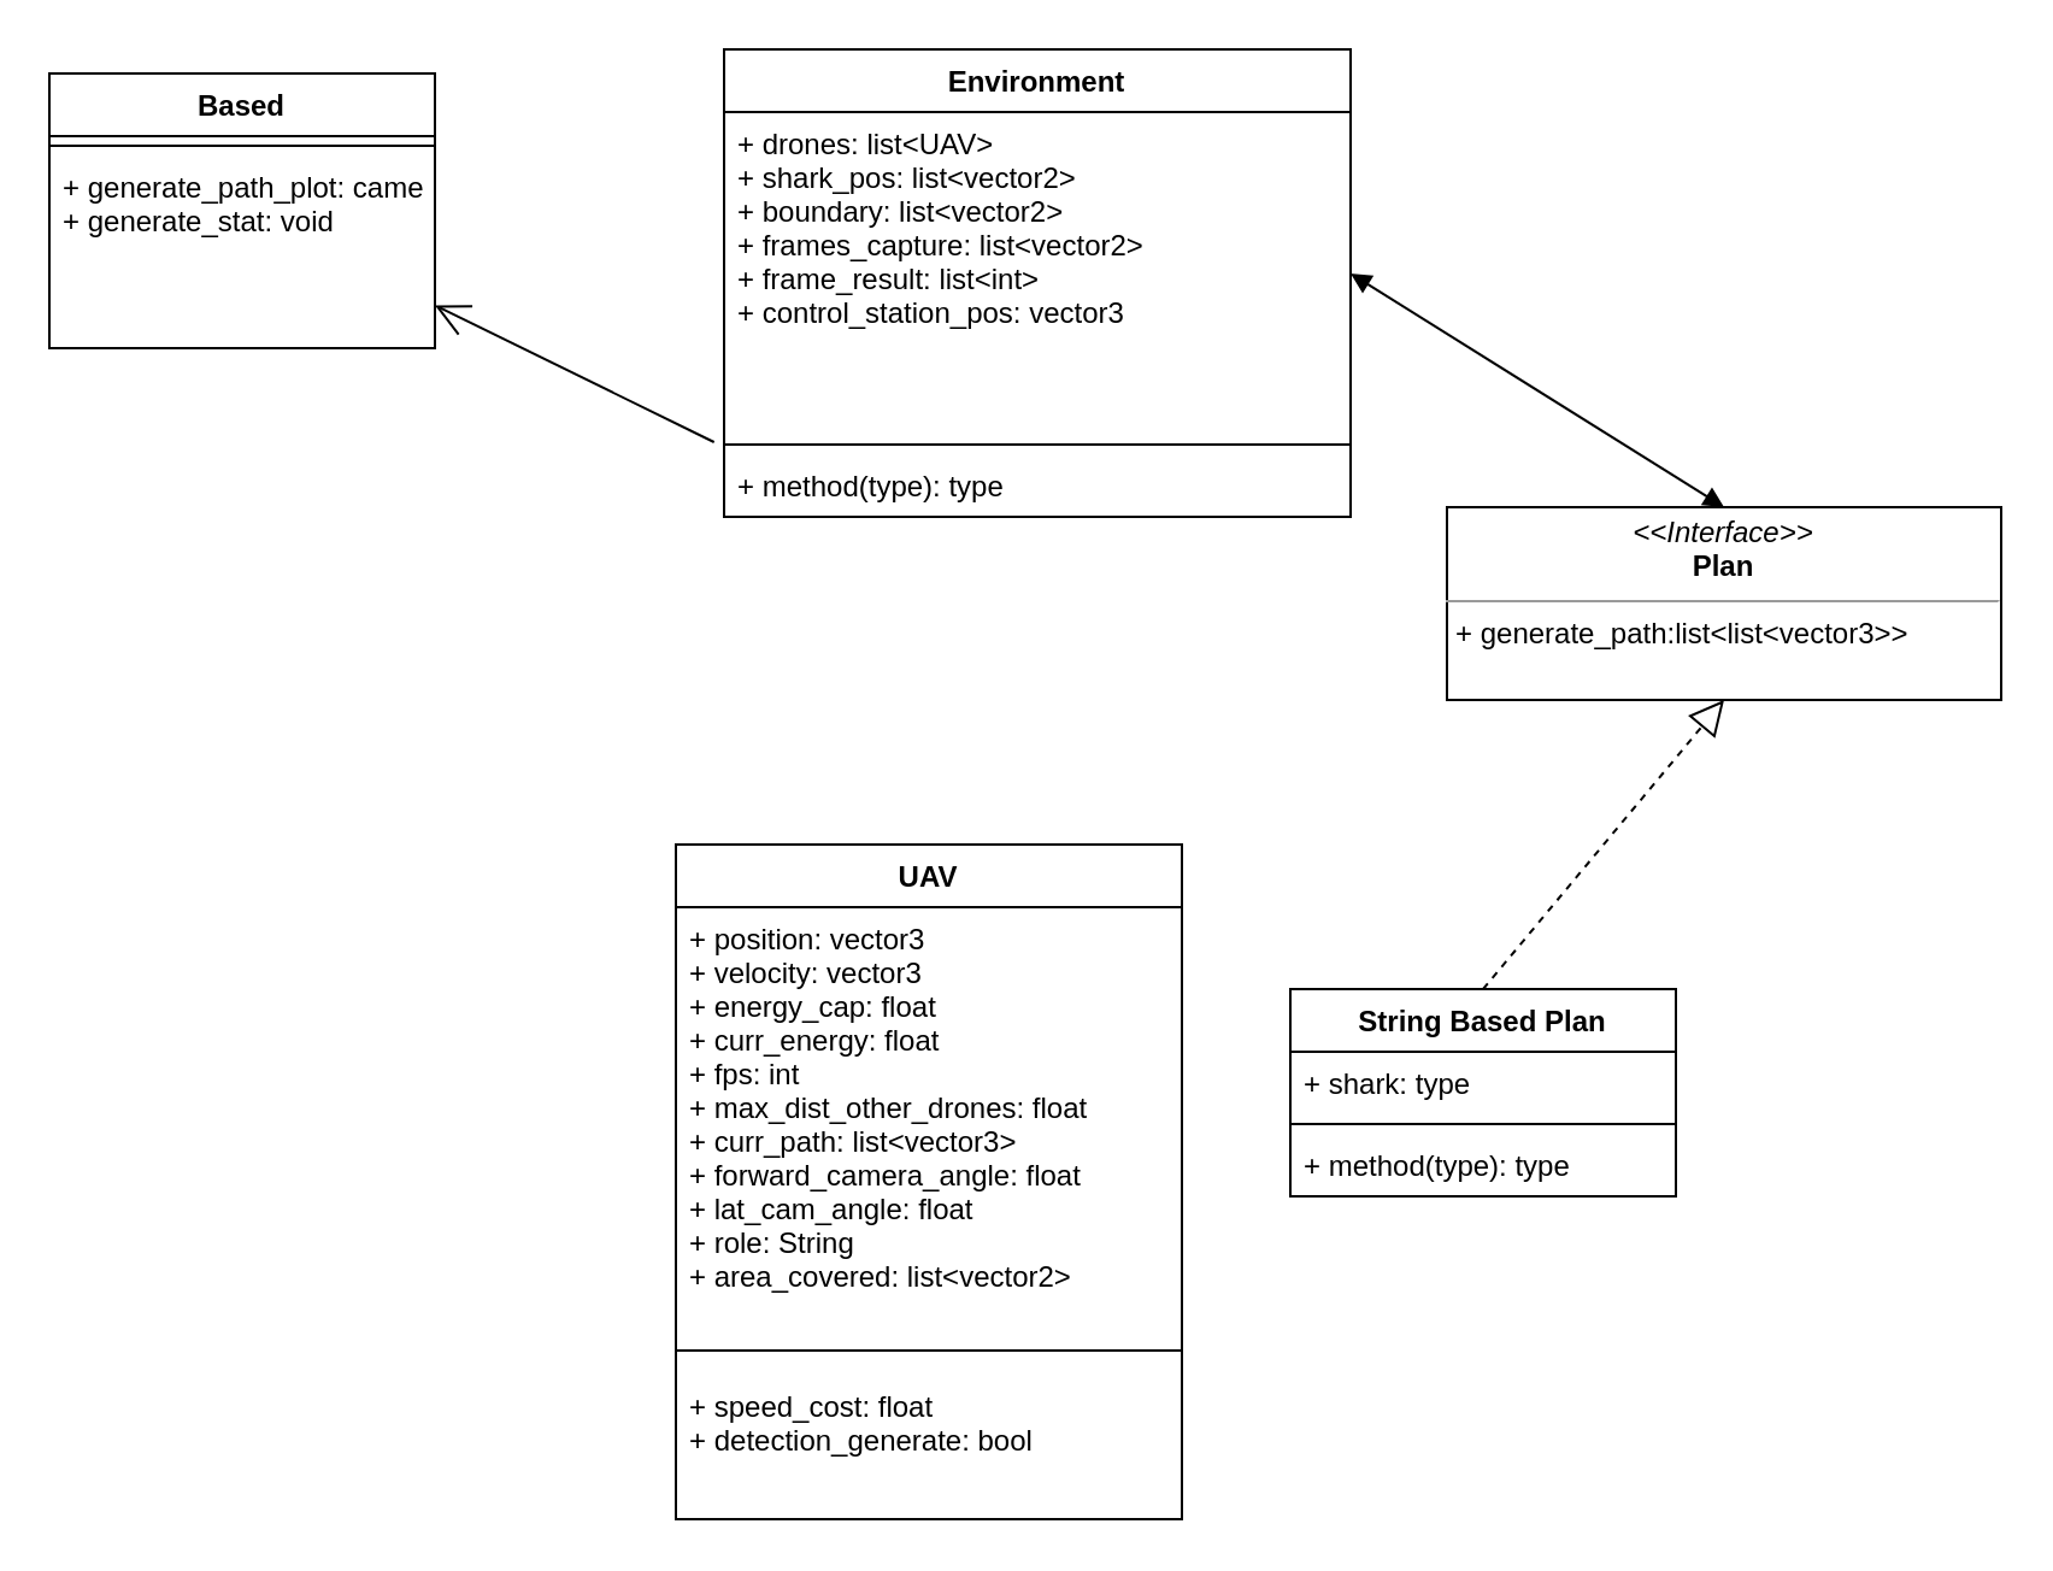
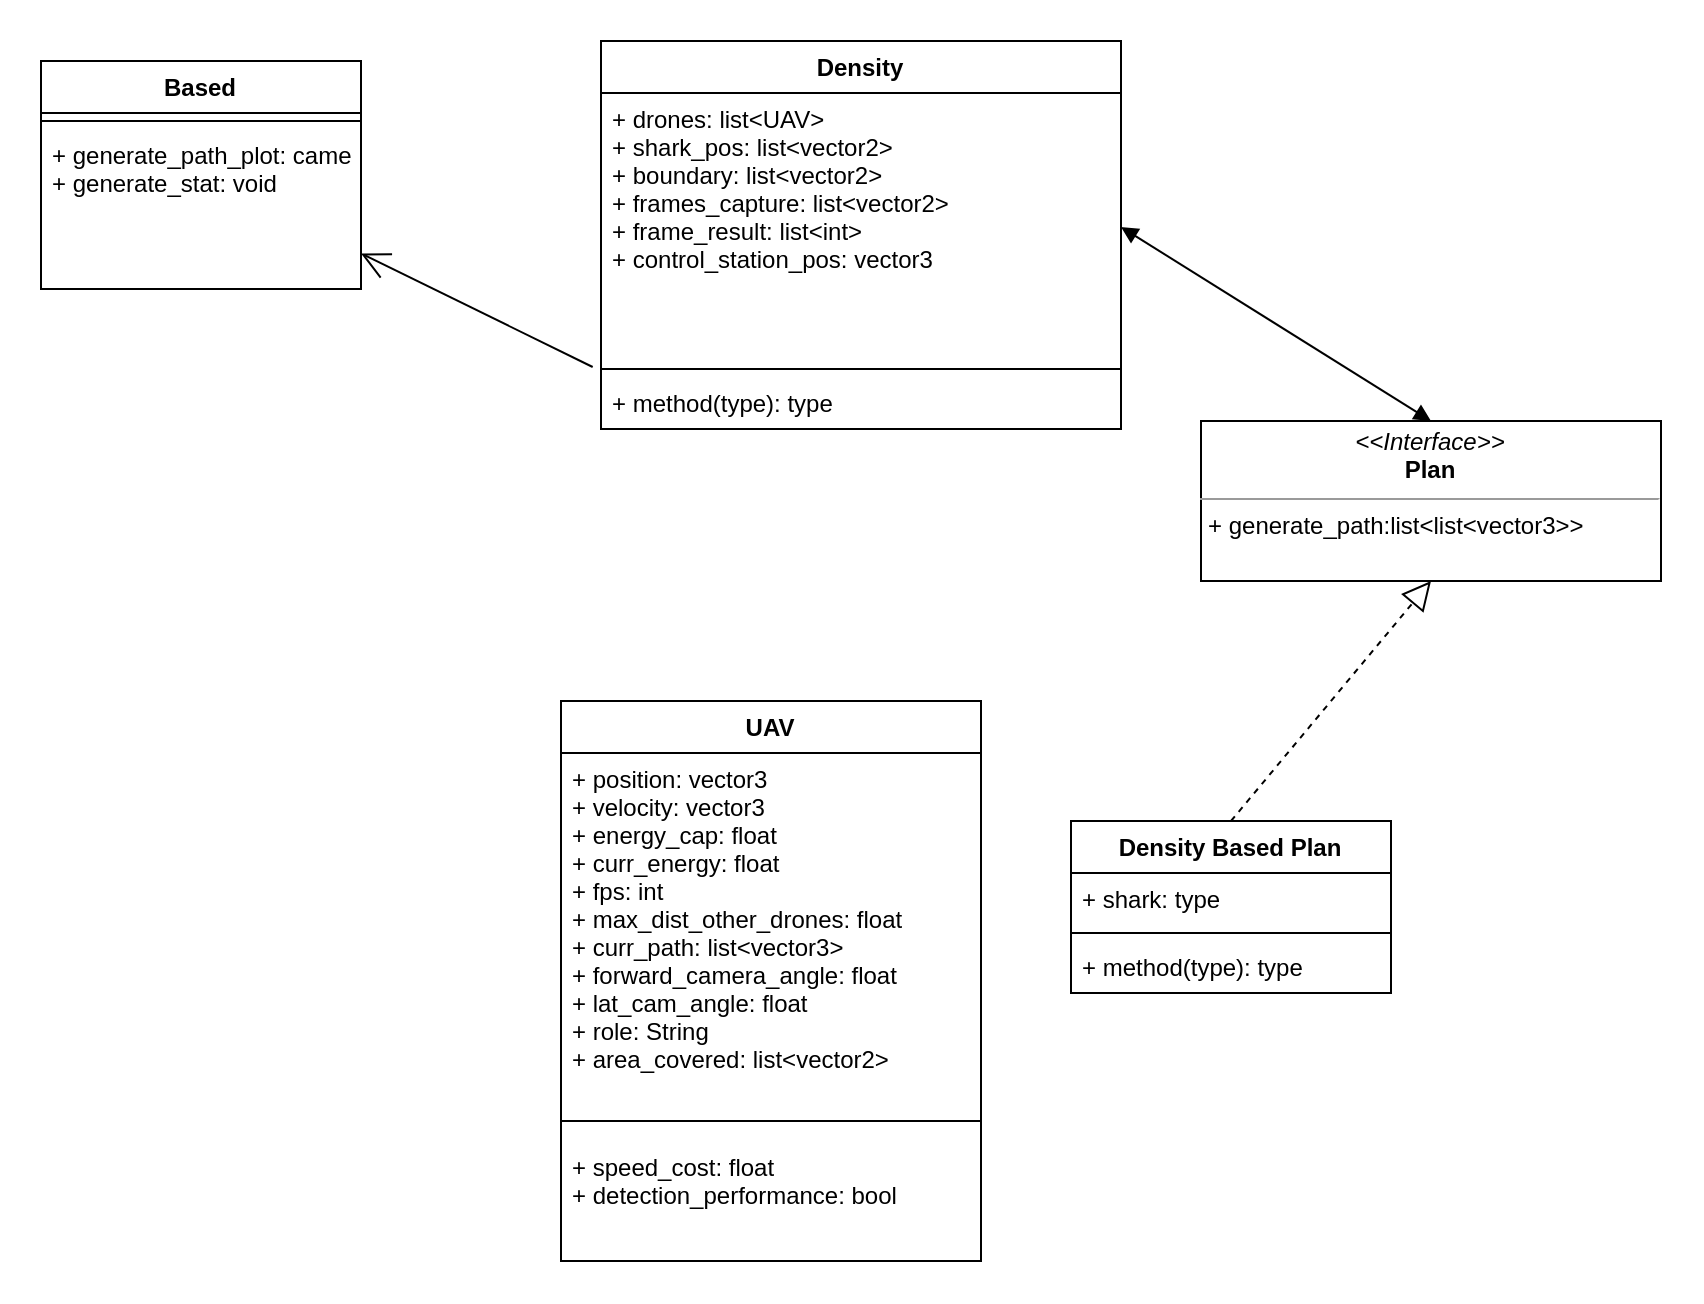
  <mxCell id="0" />
  <mxCell id="1" parent="0" />
- <mxCell id="2" value="Environment" style="swimlane;fontStyle=1;align=center;verticalAlign=top;childLayout=stackLayout;horizontal=1;startSize=26;horizontalStack=0;resizeParent=1;resizeParentMax=0;resizeLast=0;collapsible=1;marginBottom=0;" vertex="1" parent="1"><mxGeometry x="300" y="20" width="260" height="194" as="geometry" /></mxCell>
+ <mxCell id="2" value="Density" style="swimlane;fontStyle=1;align=center;verticalAlign=top;childLayout=stackLayout;horizontal=1;startSize=26;horizontalStack=0;resizeParent=1;resizeParentMax=0;resizeLast=0;collapsible=1;marginBottom=0;" vertex="1" parent="1"><mxGeometry x="300" y="20" width="260" height="194" as="geometry" /></mxCell>
  <mxCell id="3" value="+ drones: list&lt;UAV&gt;&#10;+ shark_pos: list&lt;vector2&gt;&#10;+ boundary: list&lt;vector2&gt;&#10;+ frames_capture: list&lt;vector2&gt;&#10;+ frame_result: list&lt;int&gt;&#10;+ control_station_pos: vector3" style="text;strokeColor=none;fillColor=none;align=left;verticalAlign=top;spacingLeft=4;spacingRight=4;overflow=hidden;rotatable=0;points=[[0,0.5],[1,0.5]];portConstraint=eastwest;" vertex="1" parent="2"><mxGeometry y="26" width="260" height="134" as="geometry" /></mxCell>
  <mxCell id="4" value="" style="line;strokeWidth=1;fillColor=none;align=left;verticalAlign=middle;spacingTop=-1;spacingLeft=3;spacingRight=3;rotatable=0;labelPosition=right;points=[];portConstraint=eastwest;" vertex="1" parent="2"><mxGeometry y="160" width="260" height="8" as="geometry" /></mxCell>
  <mxCell id="5" value="+ method(type): type" style="text;strokeColor=none;fillColor=none;align=left;verticalAlign=top;spacingLeft=4;spacingRight=4;overflow=hidden;rotatable=0;points=[[0,0.5],[1,0.5]];portConstraint=eastwest;" vertex="1" parent="2"><mxGeometry y="168" width="260" height="26" as="geometry" /></mxCell>
  <mxCell id="6" value="UAV" style="swimlane;fontStyle=1;align=center;verticalAlign=top;childLayout=stackLayout;horizontal=1;startSize=26;horizontalStack=0;resizeParent=1;resizeParentMax=0;resizeLast=0;collapsible=1;marginBottom=0;" vertex="1" parent="1"><mxGeometry x="280" y="350" width="210" height="280" as="geometry" /></mxCell>
  <mxCell id="7" value="+ position: vector3&#10;+ velocity: vector3&#10;+ energy_cap: float&#10;+ curr_energy: float&#10;+ fps: int&#10;+ max_dist_other_drones: float&#10;+ curr_path: list&lt;vector3&gt;&#10;+ forward_camera_angle: float&#10;+ lat_cam_angle: float&#10;+ role: String&#10;+ area_covered: list&lt;vector2&gt;" style="text;strokeColor=none;fillColor=none;align=left;verticalAlign=top;spacingLeft=4;spacingRight=4;overflow=hidden;rotatable=0;points=[[0,0.5],[1,0.5]];portConstraint=eastwest;" vertex="1" parent="6"><mxGeometry y="26" width="210" height="174" as="geometry" /></mxCell>
  <mxCell id="8" value="" style="line;strokeWidth=1;fillColor=none;align=left;verticalAlign=middle;spacingTop=-1;spacingLeft=3;spacingRight=3;rotatable=0;labelPosition=right;points=[];portConstraint=eastwest;" vertex="1" parent="6"><mxGeometry y="200" width="210" height="20" as="geometry" /></mxCell>
- <mxCell id="9" value="+ speed_cost: float&#10;+ detection_generate: bool&#10;" style="text;strokeColor=none;fillColor=none;align=left;verticalAlign=top;spacingLeft=4;spacingRight=4;overflow=hidden;rotatable=0;points=[[0,0.5],[1,0.5]];portConstraint=eastwest;" vertex="1" parent="6"><mxGeometry y="220" width="210" height="60" as="geometry" /></mxCell>
+ <mxCell id="9" value="+ speed_cost: float&#10;+ detection_performance: bool&#10;" style="text;strokeColor=none;fillColor=none;align=left;verticalAlign=top;spacingLeft=4;spacingRight=4;overflow=hidden;rotatable=0;points=[[0,0.5],[1,0.5]];portConstraint=eastwest;" vertex="1" parent="6"><mxGeometry y="220" width="210" height="60" as="geometry" /></mxCell>
  <mxCell id="10" value="Based" style="swimlane;fontStyle=1;align=center;verticalAlign=top;childLayout=stackLayout;horizontal=1;startSize=26;horizontalStack=0;resizeParent=1;resizeParentMax=0;resizeLast=0;collapsible=1;marginBottom=0;" vertex="1" parent="1"><mxGeometry x="20" y="30" width="160" height="114" as="geometry" /></mxCell>
  <mxCell id="11" value="" style="line;strokeWidth=1;fillColor=none;align=left;verticalAlign=middle;spacingTop=-1;spacingLeft=3;spacingRight=3;rotatable=0;labelPosition=right;points=[];portConstraint=eastwest;" vertex="1" parent="10"><mxGeometry y="26" width="160" height="8" as="geometry" /></mxCell>
  <mxCell id="12" value="+ generate_path_plot: camera&#10;+ generate_stat: void" style="text;strokeColor=none;fillColor=none;align=left;verticalAlign=top;spacingLeft=4;spacingRight=4;overflow=hidden;rotatable=0;points=[[0,0.5],[1,0.5]];portConstraint=eastwest;" vertex="1" parent="10"><mxGeometry y="34" width="160" height="80" as="geometry" /></mxCell>
- <mxCell id="13" value="String Based Plan" style="swimlane;fontStyle=1;align=center;verticalAlign=top;childLayout=stackLayout;horizontal=1;startSize=26;horizontalStack=0;resizeParent=1;resizeParentMax=0;resizeLast=0;collapsible=1;marginBottom=0;" vertex="1" parent="1"><mxGeometry x="535" y="410" width="160" height="86" as="geometry" /></mxCell>
+ <mxCell id="13" value="Density Based Plan" style="swimlane;fontStyle=1;align=center;verticalAlign=top;childLayout=stackLayout;horizontal=1;startSize=26;horizontalStack=0;resizeParent=1;resizeParentMax=0;resizeLast=0;collapsible=1;marginBottom=0;" vertex="1" parent="1"><mxGeometry x="535" y="410" width="160" height="86" as="geometry" /></mxCell>
  <mxCell id="14" value="+ shark: type" style="text;strokeColor=none;fillColor=none;align=left;verticalAlign=top;spacingLeft=4;spacingRight=4;overflow=hidden;rotatable=0;points=[[0,0.5],[1,0.5]];portConstraint=eastwest;" vertex="1" parent="13"><mxGeometry y="26" width="160" height="26" as="geometry" /></mxCell>
  <mxCell id="15" value="" style="line;strokeWidth=1;fillColor=none;align=left;verticalAlign=middle;spacingTop=-1;spacingLeft=3;spacingRight=3;rotatable=0;labelPosition=right;points=[];portConstraint=eastwest;" vertex="1" parent="13"><mxGeometry y="52" width="160" height="8" as="geometry" /></mxCell>
  <mxCell id="16" value="+ method(type): type" style="text;strokeColor=none;fillColor=none;align=left;verticalAlign=top;spacingLeft=4;spacingRight=4;overflow=hidden;rotatable=0;points=[[0,0.5],[1,0.5]];portConstraint=eastwest;" vertex="1" parent="13"><mxGeometry y="60" width="160" height="26" as="geometry" /></mxCell>
  <mxCell id="17" value="" style="endArrow=block;dashed=1;endFill=0;endSize=12;html=1;rounded=0;entryX=0.5;entryY=1;entryDx=0;entryDy=0;exitX=0.5;exitY=0;exitDx=0;exitDy=0;" edge="1" parent="1" source="13" target="20"><mxGeometry width="160" relative="1" as="geometry"><mxPoint x="570" y="370" as="sourcePoint" /><mxPoint x="695" y="240" as="targetPoint" /></mxGeometry></mxCell>
  <mxCell id="18" value="" style="endArrow=open;endFill=1;endSize=12;html=1;rounded=0;exitX=-0.016;exitY=-0.192;exitDx=0;exitDy=0;exitPerimeter=0;" edge="1" parent="1" source="5" target="10"><mxGeometry width="160" relative="1" as="geometry"><mxPoint x="370" y="240" as="sourcePoint" /><mxPoint x="530" y="240" as="targetPoint" /></mxGeometry></mxCell>
  <mxCell id="19" value="" style="endArrow=block;startArrow=block;endFill=1;startFill=1;html=1;rounded=0;exitX=1;exitY=0.5;exitDx=0;exitDy=0;entryX=0.5;entryY=0;entryDx=0;entryDy=0;" edge="1" parent="1" source="3" target="20"><mxGeometry width="160" relative="1" as="geometry"><mxPoint x="370" y="240" as="sourcePoint" /><mxPoint x="695" y="188" as="targetPoint" /></mxGeometry></mxCell>
  <mxCell id="20" value="&lt;p style=&quot;margin: 0px ; margin-top: 4px ; text-align: center&quot;&gt;&lt;i&gt;&amp;lt;&amp;lt;Interface&amp;gt;&amp;gt;&lt;/i&gt;&lt;br&gt;&lt;b&gt;Plan&lt;/b&gt;&lt;/p&gt;&lt;hr size=&quot;1&quot;&gt;&lt;p style=&quot;margin: 0px ; margin-left: 4px&quot;&gt;+ generate_path:list&amp;lt;list&amp;lt;vector3&amp;gt;&amp;gt;&lt;br&gt;&lt;/p&gt;" style="verticalAlign=top;align=left;overflow=fill;fontSize=12;fontFamily=Helvetica;html=1;" vertex="1" parent="1"><mxGeometry x="600" y="210" width="230" height="80" as="geometry" /></mxCell>
